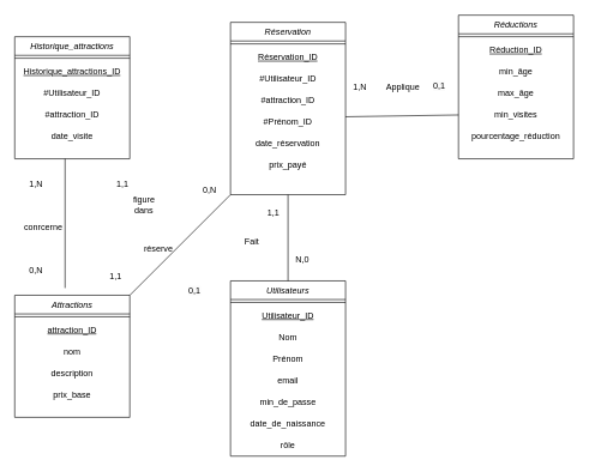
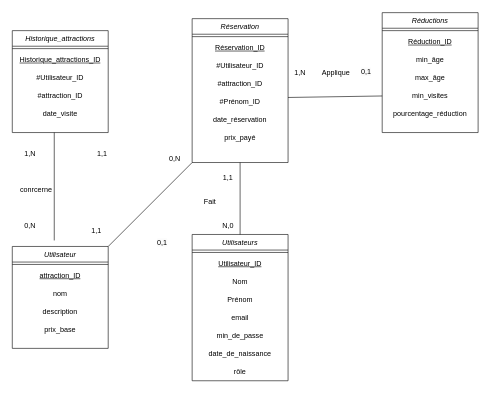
  <mxCell id="0" />
  <mxCell id="1" parent="0" />
  <mxCell id="2" value="Réductions" style="swimlane;fontStyle=2;align=center;verticalAlign=top;childLayout=stackLayout;horizontal=1;startSize=26;horizontalStack=0;resizeParent=1;resizeLast=0;collapsible=1;marginBottom=0;rounded=0;shadow=0;strokeWidth=1;" parent="1" vertex="1"><mxGeometry x="637" y="20" width="160" height="200" as="geometry"><mxRectangle x="230" y="140" width="160" height="26" as="alternateBounds" /></mxGeometry></mxCell>
  <mxCell id="3" value="" style="line;html=1;strokeWidth=1;align=left;verticalAlign=middle;spacingTop=-1;spacingLeft=3;spacingRight=3;rotatable=0;labelPosition=right;points=[];portConstraint=eastwest;" parent="2" vertex="1"><mxGeometry y="26" width="160" height="8" as="geometry" /></mxCell>
  <mxCell id="4" value="&lt;u&gt;Réduction_ID&lt;/u&gt;" style="text;html=1;align=center;verticalAlign=middle;whiteSpace=wrap;rounded=0;" vertex="1" parent="2"><mxGeometry y="34" width="160" height="30" as="geometry" /></mxCell>
  <mxCell id="5" value="min_âge" style="text;html=1;align=center;verticalAlign=middle;whiteSpace=wrap;rounded=0;" vertex="1" parent="2"><mxGeometry y="64" width="160" height="30" as="geometry" /></mxCell>
  <mxCell id="6" value="max_âge" style="text;html=1;align=center;verticalAlign=middle;whiteSpace=wrap;rounded=0;" vertex="1" parent="2"><mxGeometry y="94" width="160" height="30" as="geometry" /></mxCell>
  <mxCell id="7" value="min_visites" style="text;html=1;align=center;verticalAlign=middle;whiteSpace=wrap;rounded=0;" vertex="1" parent="2"><mxGeometry y="124" width="160" height="30" as="geometry" /></mxCell>
  <mxCell id="8" value="pourcentage_réduction" style="text;html=1;align=center;verticalAlign=middle;whiteSpace=wrap;rounded=0;" vertex="1" parent="2"><mxGeometry y="154" width="160" height="30" as="geometry" /></mxCell>
  <mxCell id="9" value="Utilisateurs" style="swimlane;fontStyle=2;align=center;verticalAlign=top;childLayout=stackLayout;horizontal=1;startSize=26;horizontalStack=0;resizeParent=1;resizeLast=0;collapsible=1;marginBottom=0;rounded=0;shadow=0;strokeWidth=1;" vertex="1" parent="1"><mxGeometry x="320" y="390" width="160" height="244" as="geometry"><mxRectangle x="230" y="140" width="160" height="26" as="alternateBounds" /></mxGeometry></mxCell>
  <mxCell id="10" value="" style="line;html=1;strokeWidth=1;align=left;verticalAlign=middle;spacingTop=-1;spacingLeft=3;spacingRight=3;rotatable=0;labelPosition=right;points=[];portConstraint=eastwest;" vertex="1" parent="9"><mxGeometry y="26" width="160" height="8" as="geometry" /></mxCell>
  <mxCell id="11" value="&lt;u&gt;Utilisateur_ID&lt;/u&gt;" style="text;html=1;align=center;verticalAlign=middle;whiteSpace=wrap;rounded=0;" vertex="1" parent="9"><mxGeometry y="34" width="160" height="30" as="geometry" /></mxCell>
  <mxCell id="12" value="Nom" style="text;html=1;align=center;verticalAlign=middle;whiteSpace=wrap;rounded=0;" vertex="1" parent="9"><mxGeometry y="64" width="160" height="30" as="geometry" /></mxCell>
  <mxCell id="13" value="Prénom" style="text;html=1;align=center;verticalAlign=middle;whiteSpace=wrap;rounded=0;" vertex="1" parent="9"><mxGeometry y="94" width="160" height="30" as="geometry" /></mxCell>
  <mxCell id="14" value="email" style="text;html=1;align=center;verticalAlign=middle;whiteSpace=wrap;rounded=0;" vertex="1" parent="9"><mxGeometry y="124" width="160" height="30" as="geometry" /></mxCell>
  <mxCell id="15" value="min_de_passe" style="text;html=1;align=center;verticalAlign=middle;whiteSpace=wrap;rounded=0;" vertex="1" parent="9"><mxGeometry y="154" width="160" height="30" as="geometry" /></mxCell>
  <mxCell id="16" value="date_de_naissance" style="text;html=1;align=center;verticalAlign=middle;whiteSpace=wrap;rounded=0;" vertex="1" parent="9"><mxGeometry y="184" width="160" height="30" as="geometry" /></mxCell>
  <mxCell id="17" value="rôle" style="text;html=1;align=center;verticalAlign=middle;whiteSpace=wrap;rounded=0;" vertex="1" parent="9"><mxGeometry y="214" width="160" height="30" as="geometry" /></mxCell>
  <mxCell id="18" value="Historique_attractions" style="swimlane;fontStyle=2;align=center;verticalAlign=top;childLayout=stackLayout;horizontal=1;startSize=26;horizontalStack=0;resizeParent=1;resizeLast=0;collapsible=1;marginBottom=0;rounded=0;shadow=0;strokeWidth=1;" vertex="1" parent="1"><mxGeometry x="20" y="50" width="160" height="170" as="geometry"><mxRectangle x="230" y="140" width="160" height="26" as="alternateBounds" /></mxGeometry></mxCell>
  <mxCell id="19" value="" style="line;html=1;strokeWidth=1;align=left;verticalAlign=middle;spacingTop=-1;spacingLeft=3;spacingRight=3;rotatable=0;labelPosition=right;points=[];portConstraint=eastwest;" vertex="1" parent="18"><mxGeometry y="26" width="160" height="8" as="geometry" /></mxCell>
  <mxCell id="20" value="&lt;u&gt;Historique_attractions_ID&lt;/u&gt;" style="text;html=1;align=center;verticalAlign=middle;whiteSpace=wrap;rounded=0;" vertex="1" parent="18"><mxGeometry y="34" width="160" height="30" as="geometry" /></mxCell>
  <mxCell id="21" value="#Utilisateur_ID" style="text;html=1;align=center;verticalAlign=middle;whiteSpace=wrap;rounded=0;" vertex="1" parent="18"><mxGeometry y="64" width="160" height="30" as="geometry" /></mxCell>
  <mxCell id="22" value="#attraction_ID" style="text;html=1;align=center;verticalAlign=middle;whiteSpace=wrap;rounded=0;" vertex="1" parent="18"><mxGeometry y="94" width="160" height="30" as="geometry" /></mxCell>
  <mxCell id="23" value="date_visite" style="text;html=1;align=center;verticalAlign=middle;whiteSpace=wrap;rounded=0;" vertex="1" parent="18"><mxGeometry y="124" width="160" height="30" as="geometry" /></mxCell>
- <mxCell id="24" value="Attractions" style="swimlane;fontStyle=2;align=center;verticalAlign=top;childLayout=stackLayout;horizontal=1;startSize=26;horizontalStack=0;resizeParent=1;resizeLast=0;collapsible=1;marginBottom=0;rounded=0;shadow=0;strokeWidth=1;" vertex="1" parent="1"><mxGeometry x="20" y="410" width="160" height="170" as="geometry"><mxRectangle x="230" y="140" width="160" height="26" as="alternateBounds" /></mxGeometry></mxCell>
+ <mxCell id="24" value="Utilisateur" style="swimlane;fontStyle=2;align=center;verticalAlign=top;childLayout=stackLayout;horizontal=1;startSize=26;horizontalStack=0;resizeParent=1;resizeLast=0;collapsible=1;marginBottom=0;rounded=0;shadow=0;strokeWidth=1;" vertex="1" parent="1"><mxGeometry x="20" y="410" width="160" height="170" as="geometry"><mxRectangle x="230" y="140" width="160" height="26" as="alternateBounds" /></mxGeometry></mxCell>
  <mxCell id="25" value="" style="line;html=1;strokeWidth=1;align=left;verticalAlign=middle;spacingTop=-1;spacingLeft=3;spacingRight=3;rotatable=0;labelPosition=right;points=[];portConstraint=eastwest;" vertex="1" parent="24"><mxGeometry y="26" width="160" height="8" as="geometry" /></mxCell>
  <mxCell id="26" value="&lt;u&gt;attraction_ID&lt;/u&gt;" style="text;html=1;align=center;verticalAlign=middle;whiteSpace=wrap;rounded=0;" vertex="1" parent="24"><mxGeometry y="34" width="160" height="30" as="geometry" /></mxCell>
  <mxCell id="27" value="nom" style="text;html=1;align=center;verticalAlign=middle;whiteSpace=wrap;rounded=0;" vertex="1" parent="24"><mxGeometry y="64" width="160" height="30" as="geometry" /></mxCell>
  <mxCell id="28" value="description" style="text;html=1;align=center;verticalAlign=middle;whiteSpace=wrap;rounded=0;" vertex="1" parent="24"><mxGeometry y="94" width="160" height="30" as="geometry" /></mxCell>
  <mxCell id="29" value="prix_base" style="text;html=1;align=center;verticalAlign=middle;whiteSpace=wrap;rounded=0;" vertex="1" parent="24"><mxGeometry y="124" width="160" height="30" as="geometry" /></mxCell>
  <mxCell id="30" value="Réservation" style="swimlane;fontStyle=2;align=center;verticalAlign=top;childLayout=stackLayout;horizontal=1;startSize=26;horizontalStack=0;resizeParent=1;resizeLast=0;collapsible=1;marginBottom=0;rounded=0;shadow=0;strokeWidth=1;" vertex="1" parent="1"><mxGeometry x="320" y="30" width="160" height="240" as="geometry"><mxRectangle x="230" y="140" width="160" height="26" as="alternateBounds" /></mxGeometry></mxCell>
  <mxCell id="31" value="" style="line;html=1;strokeWidth=1;align=left;verticalAlign=middle;spacingTop=-1;spacingLeft=3;spacingRight=3;rotatable=0;labelPosition=right;points=[];portConstraint=eastwest;" vertex="1" parent="30"><mxGeometry y="26" width="160" height="8" as="geometry" /></mxCell>
  <mxCell id="32" value="&lt;u&gt;Réservation_ID&lt;/u&gt;" style="text;html=1;align=center;verticalAlign=middle;whiteSpace=wrap;rounded=0;" vertex="1" parent="30"><mxGeometry y="34" width="160" height="30" as="geometry" /></mxCell>
  <mxCell id="33" value="#Utilisateur_ID" style="text;html=1;align=center;verticalAlign=middle;whiteSpace=wrap;rounded=0;" vertex="1" parent="30"><mxGeometry y="64" width="160" height="30" as="geometry" /></mxCell>
  <mxCell id="34" value="#attraction_ID" style="text;html=1;align=center;verticalAlign=middle;whiteSpace=wrap;rounded=0;" vertex="1" parent="30"><mxGeometry y="94" width="160" height="30" as="geometry" /></mxCell>
  <mxCell id="35" value="#Prénom_ID" style="text;html=1;align=center;verticalAlign=middle;whiteSpace=wrap;rounded=0;" vertex="1" parent="30"><mxGeometry y="124" width="160" height="30" as="geometry" /></mxCell>
  <mxCell id="36" value="date_réservation" style="text;html=1;align=center;verticalAlign=middle;whiteSpace=wrap;rounded=0;" vertex="1" parent="30"><mxGeometry y="154" width="160" height="30" as="geometry" /></mxCell>
  <mxCell id="37" value="prix_payé" style="text;html=1;align=center;verticalAlign=middle;whiteSpace=wrap;rounded=0;" vertex="1" parent="30"><mxGeometry y="184" width="160" height="30" as="geometry" /></mxCell>
  <mxCell id="38" value="Fait" style="text;html=1;align=center;verticalAlign=middle;whiteSpace=wrap;rounded=0;" vertex="1" parent="1"><mxGeometry x="320" y="320" width="60" height="30" as="geometry" /></mxCell>
- <mxCell id="39" value="N,0" style="text;html=1;align=center;verticalAlign=middle;whiteSpace=wrap;rounded=0;" vertex="1" parent="1"><mxGeometry x="390" y="345" width="60" height="30" as="geometry" /></mxCell>
+ <mxCell id="39" value="N,0" style="text;html=1;align=center;verticalAlign=middle;whiteSpace=wrap;rounded=0;" vertex="1" parent="1"><mxGeometry x="350" y="360" width="60" height="30" as="geometry" /></mxCell>
  <mxCell id="40" value="1,1" style="text;html=1;align=center;verticalAlign=middle;whiteSpace=wrap;rounded=0;" vertex="1" parent="1"><mxGeometry x="350" y="280" width="60" height="30" as="geometry" /></mxCell>
  <mxCell id="41" value="Applique" style="text;html=1;align=center;verticalAlign=middle;whiteSpace=wrap;rounded=0;" vertex="1" parent="1"><mxGeometry x="530" y="105" width="60" height="30" as="geometry" /></mxCell>
  <mxCell id="42" value="1,N" style="text;html=1;align=center;verticalAlign=middle;whiteSpace=wrap;rounded=0;" vertex="1" parent="1"><mxGeometry x="470" y="105" width="60" height="30" as="geometry" /></mxCell>
  <mxCell id="43" value="&lt;span style=&quot;color: rgb(0, 0, 0); font-family: Helvetica; font-size: 12px; font-style: normal; font-variant-ligatures: normal; font-variant-caps: normal; font-weight: 400; letter-spacing: normal; orphans: 2; text-align: center; text-indent: 0px; text-transform: none; widows: 2; word-spacing: 0px; -webkit-text-stroke-width: 0px; white-space: normal; background-color: rgb(251, 251, 251); text-decoration-thickness: initial; text-decoration-style: initial; text-decoration-color: initial; float: none; display: inline !important;&quot;&gt;0,1&lt;/span&gt;" style="text;whiteSpace=wrap;html=1;rotation=0;" vertex="1" parent="1"><mxGeometry x="600" y="105" width="60" height="40" as="geometry" /></mxCell>
  <mxCell id="44" value="" style="endArrow=none;html=1;rounded=0;exitX=0.5;exitY=0;exitDx=0;exitDy=0;entryX=0.5;entryY=1;entryDx=0;entryDy=0;" edge="1" parent="1" source="9" target="30"><mxGeometry width="50" height="50" relative="1" as="geometry"><mxPoint x="400" y="400" as="sourcePoint" /><mxPoint x="400" y="280" as="targetPoint" /></mxGeometry></mxCell>
  <mxCell id="45" value="" style="endArrow=none;html=1;rounded=0;exitX=0;exitY=0.5;exitDx=0;exitDy=0;entryX=1;entryY=0.25;entryDx=0;entryDy=0;" edge="1" parent="1" source="7" target="35"><mxGeometry width="50" height="50" relative="1" as="geometry"><mxPoint x="370" y="320" as="sourcePoint" /><mxPoint x="420" y="270" as="targetPoint" /></mxGeometry></mxCell>
  <mxCell id="46" value="" style="endArrow=none;html=1;rounded=0;exitX=1;exitY=0;exitDx=0;exitDy=0;entryX=0;entryY=1;entryDx=0;entryDy=0;" edge="1" parent="1" source="24" target="30"><mxGeometry width="50" height="50" relative="1" as="geometry"><mxPoint x="370" y="320" as="sourcePoint" /><mxPoint x="420" y="270" as="targetPoint" /></mxGeometry></mxCell>
  <mxCell id="47" value="" style="endArrow=none;html=1;rounded=0;" edge="1" parent="1"><mxGeometry width="50" height="50" relative="1" as="geometry"><mxPoint x="90" y="400" as="sourcePoint" /><mxPoint x="90" y="220" as="targetPoint" /></mxGeometry></mxCell>
- <mxCell id="48" value="réserve" style="text;html=1;align=center;verticalAlign=middle;whiteSpace=wrap;rounded=0;" vertex="1" parent="1"><mxGeometry x="190" y="330" width="60" height="30" as="geometry" /></mxCell>
  <mxCell id="49" value="&lt;div style=&quot;text-align: center;&quot;&gt;&lt;span style=&quot;background-color: transparent; color: light-dark(rgb(0, 0, 0), rgb(255, 255, 255));&quot;&gt;1,1&lt;/span&gt;&lt;/div&gt;" style="text;whiteSpace=wrap;html=1;rotation=0;" vertex="1" parent="1"><mxGeometry x="150" y="370" width="60" height="40" as="geometry" /></mxCell>
  <mxCell id="50" value="&lt;div style=&quot;text-align: center;&quot;&gt;&lt;span style=&quot;background-color: transparent; color: light-dark(rgb(0, 0, 0), rgb(255, 255, 255));&quot;&gt;0,N&lt;/span&gt;&lt;/div&gt;" style="text;whiteSpace=wrap;html=1;rotation=0;" vertex="1" parent="1"><mxGeometry x="280" y="250" width="60" height="40" as="geometry" /></mxCell>
- <mxCell id="51" value="figure dans" style="text;html=1;align=center;verticalAlign=middle;whiteSpace=wrap;rounded=0;" vertex="1" parent="1"><mxGeometry x="170" y="270" width="60" height="30" as="geometry" /></mxCell>
  <mxCell id="52" value="1,1" style="text;html=1;align=center;verticalAlign=middle;whiteSpace=wrap;rounded=0;" vertex="1" parent="1"><mxGeometry x="140" y="240" width="60" height="30" as="geometry" /></mxCell>
  <mxCell id="53" value="&lt;span style=&quot;color: rgb(0, 0, 0); font-family: Helvetica; font-size: 12px; font-style: normal; font-variant-ligatures: normal; font-variant-caps: normal; font-weight: 400; letter-spacing: normal; orphans: 2; text-align: center; text-indent: 0px; text-transform: none; widows: 2; word-spacing: 0px; -webkit-text-stroke-width: 0px; white-space: normal; background-color: rgb(251, 251, 251); text-decoration-thickness: initial; text-decoration-style: initial; text-decoration-color: initial; float: none; display: inline !important;&quot;&gt;0,1&lt;/span&gt;" style="text;whiteSpace=wrap;html=1;rotation=0;" vertex="1" parent="1"><mxGeometry x="260" y="390" width="60" height="40" as="geometry" /></mxCell>
  <mxCell id="54" value="conrcerne" style="text;html=1;align=center;verticalAlign=middle;whiteSpace=wrap;rounded=0;" vertex="1" parent="1"><mxGeometry x="30" y="301" width="60" height="30" as="geometry" /></mxCell>
  <mxCell id="55" value="1,N" style="text;html=1;align=center;verticalAlign=middle;whiteSpace=wrap;rounded=0;" vertex="1" parent="1"><mxGeometry x="20" y="240" width="60" height="30" as="geometry" /></mxCell>
  <mxCell id="56" value="0,N" style="text;html=1;align=center;verticalAlign=middle;whiteSpace=wrap;rounded=0;" vertex="1" parent="1"><mxGeometry x="20" y="360" width="60" height="30" as="geometry" /></mxCell>
